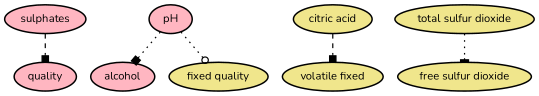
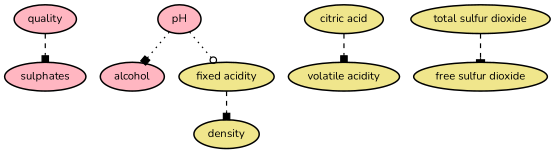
  digraph {
    fontname=Nunito
    node [fillcolor=khaki fontname=Nunito fontsize=14 penwidth=1.875 style=filled]
    edge [arrowhead=box fontname=Nunito penwidth=1.5 style=dashed]
    quality [fillcolor=lightpink]
    sulphates [fillcolor=lightpink]
    alcohol [fillcolor=lightpink]
    pH [fillcolor=lightpink]
-   "fixed acidity" [label="fixed quality"]
+   "fixed acidity"
+   density
    "citric acid"
-   "volatile acidity" [label="volatile fixed"]
+   "volatile acidity"
    "total sulfur dioxide"
    "free sulfur dioxide"
-   sulphates -> quality
+   quality -> sulphates
    pH -> alcohol [style=dotted]
    pH -> "fixed acidity" [arrowhead=odot style=dotted]
+   "fixed acidity" -> density
    "citric acid" -> "volatile acidity"
-   "total sulfur dioxide" -> "free sulfur dioxide" [arrowhead=tee style=dotted]
+   "total sulfur dioxide" -> "free sulfur dioxide" [arrowhead=tee]
  }
